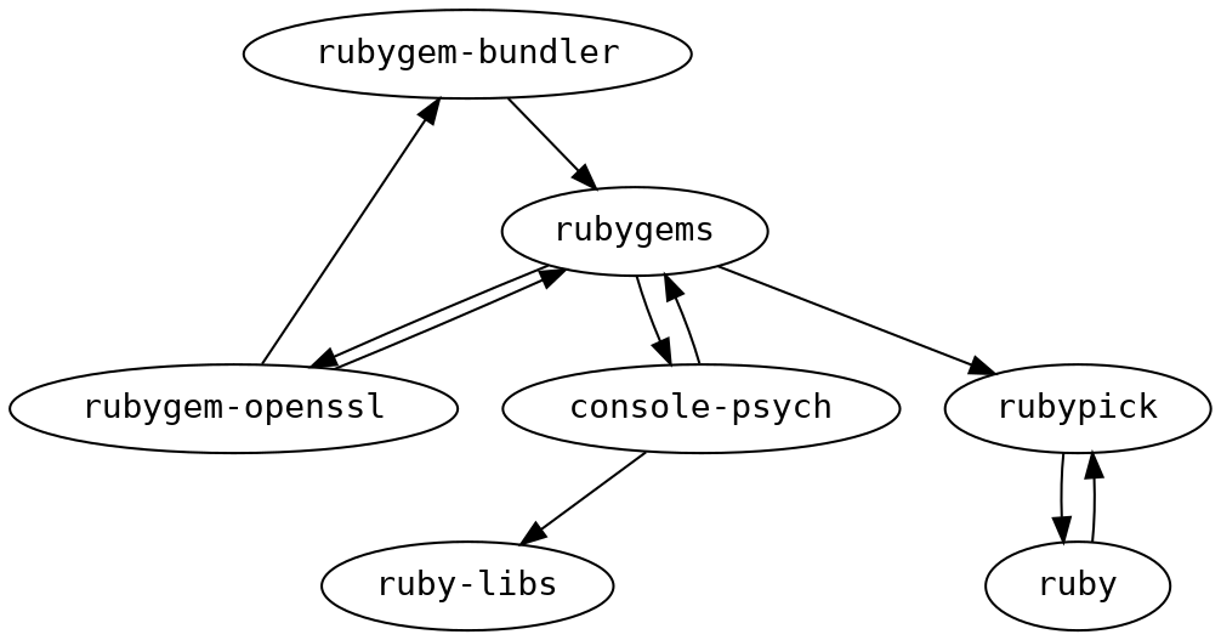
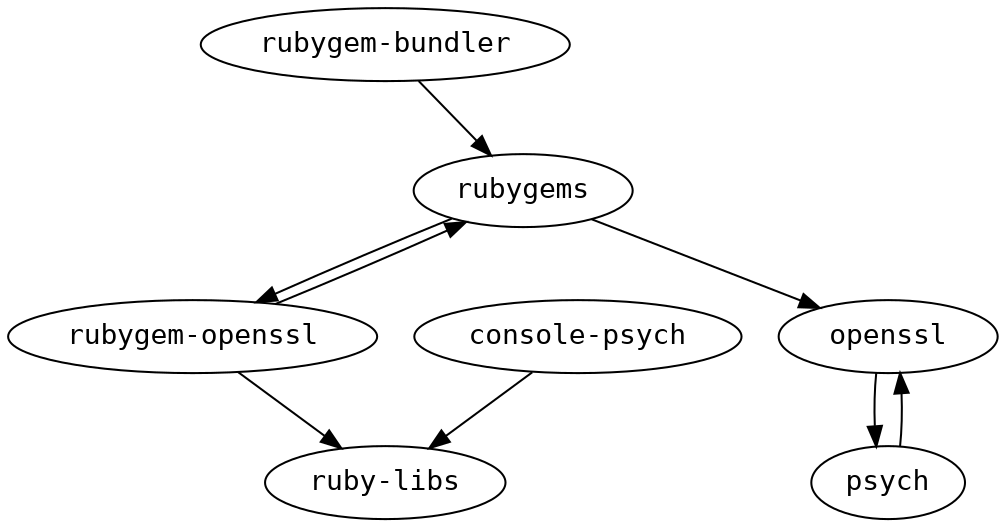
  strict digraph {
    node [fontname=monospace]
    "rubygem-bundler"
    rubygems
-   rubypick
+   rubypick [label=openssl]
    "rubygem-openssl"
    n5 [label="console-psych"]
-   ruby
+   ruby [label=psych]
    "ruby-libs"
    "rubygem-bundler" -> rubygems
    rubygems -> rubypick
    rubygems -> "rubygem-openssl"
-   rubygems -> n5
    rubypick -> ruby
    "rubygem-openssl" -> rubygems
-   "rubygem-openssl" -> "rubygem-bundler"
-   n5 -> rubygems
+   "rubygem-openssl" -> "ruby-libs"
    n5 -> "ruby-libs"
    ruby -> rubypick
  }
